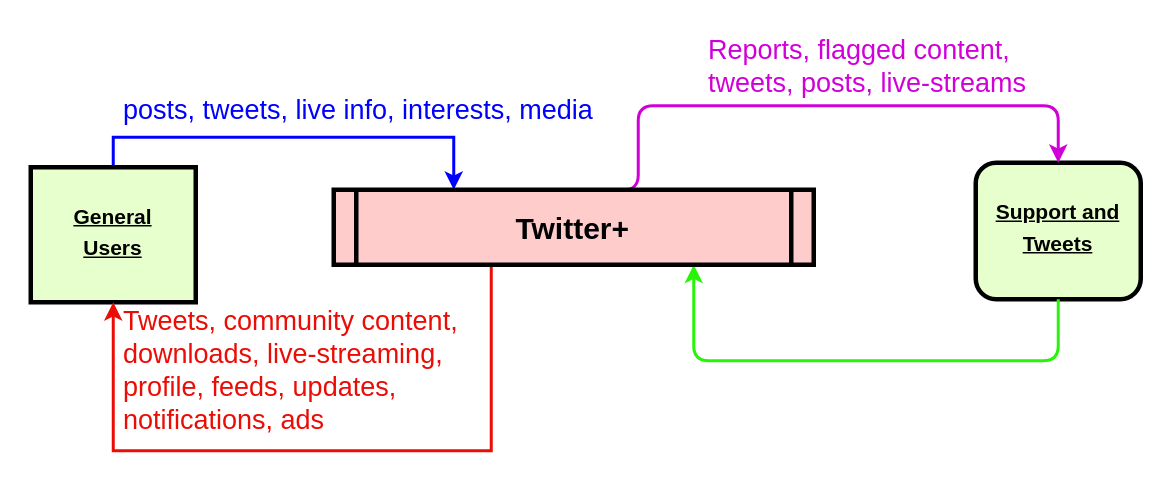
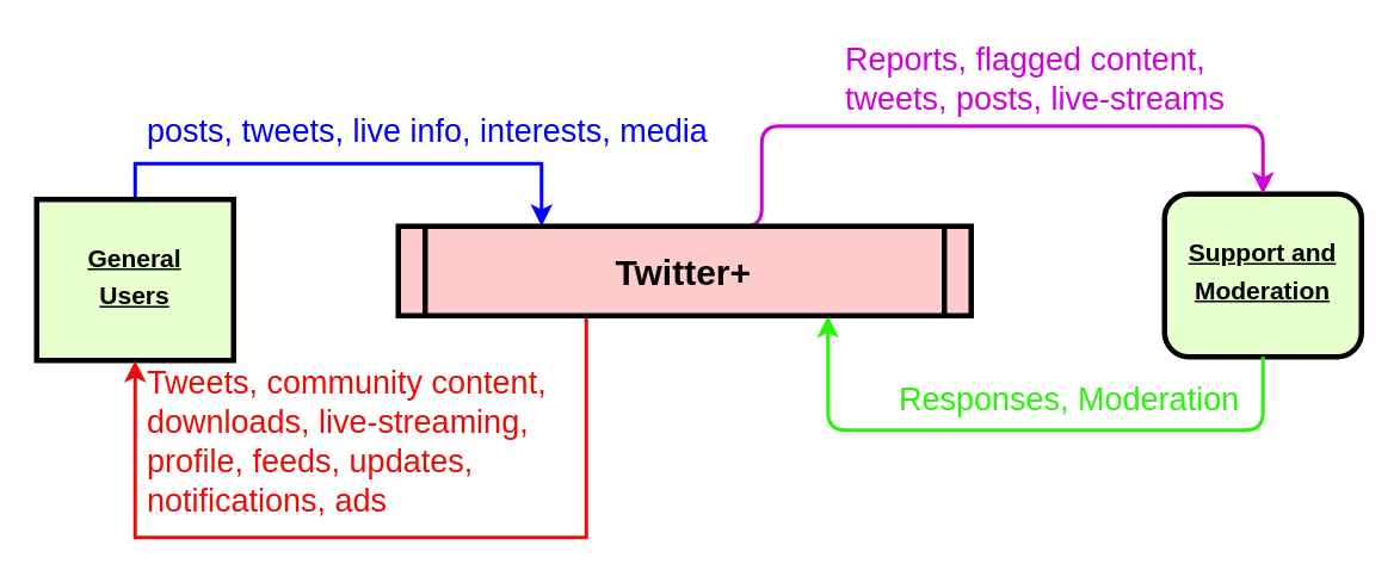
  <mxCell id="0" />
  <mxCell id="1" parent="0" />
  <mxCell id="2" style="edgeStyle=orthogonalEdgeStyle;rounded=0;orthogonalLoop=1;jettySize=auto;html=1;exitX=0.5;exitY=0;exitDx=0;exitDy=0;entryX=0.25;entryY=0;entryDx=0;entryDy=0;strokeWidth=2;strokeColor=#0000FF;" parent="1" source="3" target="13" edge="1"><mxGeometry relative="1" as="geometry" /></mxCell>
  <mxCell id="3" value="&lt;p style=&quot;margin: 4px 0px 0px; text-align: center; text-decoration: underline; font-size: 14px;&quot;&gt;&lt;span style=&quot;background-color: initial;&quot;&gt;&lt;font style=&quot;font-size: 14px;&quot;&gt;&lt;br&gt;&lt;/font&gt;&lt;/span&gt;&lt;/p&gt;&lt;p style=&quot;margin: 4px 0px 0px; text-align: center; text-decoration: underline; font-size: 14px;&quot;&gt;&lt;span style=&quot;background-color: initial;&quot;&gt;&lt;font style=&quot;font-size: 14px;&quot;&gt;General&lt;/font&gt;&lt;/span&gt;&lt;/p&gt;&lt;p style=&quot;margin: 4px 0px 0px; text-align: center; text-decoration: underline; font-size: 14px;&quot;&gt;&lt;span style=&quot;background-color: initial;&quot;&gt;&lt;font style=&quot;font-size: 14px;&quot;&gt;Users&lt;/font&gt;&lt;/span&gt;&lt;br&gt;&lt;/p&gt;" style="verticalAlign=middle;align=center;overflow=fill;fontSize=12;fontFamily=Helvetica;html=1;fontStyle=1;strokeWidth=3;fillColor=#E6FFCC;rounded=0;" parent="1" vertex="1"><mxGeometry x="20" y="111" width="110" height="90" as="geometry" /></mxCell>
- <mxCell id="4" value="&lt;p style=&quot;margin: 4px 0px 0px; text-align: center; text-decoration: underline; font-size: 14px;&quot;&gt;&lt;font style=&quot;font-size: 14px;&quot;&gt;&lt;br&gt;&lt;/font&gt;&lt;/p&gt;&lt;p style=&quot;margin: 4px 0px 0px; text-align: center; text-decoration: underline; font-size: 14px;&quot;&gt;&lt;font style=&quot;font-size: 14px;&quot;&gt;Support and&lt;/font&gt;&lt;/p&gt;&lt;p style=&quot;margin: 4px 0px 0px; text-align: center; text-decoration: underline; font-size: 14px;&quot;&gt;&lt;font style=&quot;font-size: 14px;&quot;&gt;Tweets&lt;/font&gt;&lt;/p&gt;" style="verticalAlign=middle;align=center;overflow=fill;fontSize=12;fontFamily=Helvetica;html=1;rounded=1;fontStyle=1;strokeWidth=3;fillColor=#E6FFCC" parent="1" vertex="1"><mxGeometry x="650" y="108" width="110" height="91" as="geometry" /></mxCell>
+ <mxCell id="4" value="&lt;p style=&quot;margin: 4px 0px 0px; text-align: center; text-decoration: underline; font-size: 14px;&quot;&gt;&lt;font style=&quot;font-size: 14px;&quot;&gt;&lt;br&gt;&lt;/font&gt;&lt;/p&gt;&lt;p style=&quot;margin: 4px 0px 0px; text-align: center; text-decoration: underline; font-size: 14px;&quot;&gt;&lt;font style=&quot;font-size: 14px;&quot;&gt;Support and&lt;/font&gt;&lt;/p&gt;&lt;p style=&quot;margin: 4px 0px 0px; text-align: center; text-decoration: underline; font-size: 14px;&quot;&gt;&lt;font style=&quot;font-size: 14px;&quot;&gt;Moderation&lt;/font&gt;&lt;/p&gt;" style="verticalAlign=middle;align=center;overflow=fill;fontSize=12;fontFamily=Helvetica;html=1;rounded=1;fontStyle=1;strokeWidth=3;fillColor=#E6FFCC" parent="1" vertex="1"><mxGeometry x="650" y="108" width="110" height="91" as="geometry" /></mxCell>
  <mxCell id="5" value="posts, tweets, live info, interests, media" style="text;spacingTop=-5;align=left;fontColor=#0000FF;fontSize=18;" parent="1" vertex="1"><mxGeometry x="80" y="60" width="240" height="30" as="geometry" /></mxCell>
  <mxCell id="6" value="Tweets, community content,&#10;downloads, live-streaming,&#10;profile, feeds, updates,&#10;notifications, ads" style="text;spacingTop=-5;align=left;fontColor=#EB0C05;fontSize=18;" parent="1" vertex="1"><mxGeometry x="80" y="201" width="240" height="84" as="geometry" /></mxCell>
  <mxCell id="7" value="" style="edgeStyle=elbowEdgeStyle;elbow=horizontal;strokeColor=#27F507;strokeWidth=2;entryX=0.75;entryY=1;entryDx=0;entryDy=0;" parent="1" source="4" target="13" edge="1"><mxGeometry width="100" height="100" relative="1" as="geometry"><mxPoint x="595" y="71" as="sourcePoint" /><mxPoint x="585" y="143.5" as="targetPoint" /><Array as="points"><mxPoint x="580" y="240" /><mxPoint x="595" y="100" /></Array></mxGeometry></mxCell>
  <mxCell id="8" value="" style="edgeStyle=segmentEdgeStyle;strokeColor=#D100D9;strokeWidth=2;exitX=0.555;exitY=0.003;exitDx=0;exitDy=0;exitPerimeter=0;entryX=0.5;entryY=0;entryDx=0;entryDy=0;" parent="1" source="13" target="4" edge="1"><mxGeometry width="100" height="100" relative="1" as="geometry"><mxPoint x="424.78" y="114.36" as="sourcePoint" /><mxPoint x="567" y="-20" as="targetPoint" /><Array as="points"><mxPoint x="425" y="70" /><mxPoint x="705" y="70" /></Array></mxGeometry></mxCell>
  <mxCell id="9" value="Reports, flagged content,&#10;tweets, posts, live-streams" style="text;spacingTop=-5;align=left;fontColor=#D100D9;fontSize=18;" parent="1" vertex="1"><mxGeometry x="470" y="20" width="191" height="46" as="geometry" /></mxCell>
+ <mxCell id="10" value="Responses, Moderation" style="text;spacingTop=-5;align=left;fontColor=#27F507;fontSize=18;" parent="1" vertex="1"><mxGeometry x="500" y="210" width="190" height="28" as="geometry" /></mxCell>
  <mxCell id="11" style="edgeStyle=orthogonalEdgeStyle;rounded=0;orthogonalLoop=1;jettySize=auto;html=1;exitX=0.5;exitY=1;exitDx=0;exitDy=0;" parent="1" source="6" target="6" edge="1"><mxGeometry relative="1" as="geometry" /></mxCell>
  <mxCell id="12" style="edgeStyle=orthogonalEdgeStyle;rounded=0;orthogonalLoop=1;jettySize=auto;html=1;exitX=0.25;exitY=1;exitDx=0;exitDy=0;entryX=0.5;entryY=1;entryDx=0;entryDy=0;fontColor=#0000FF;strokeColor=#EB0C05;strokeWidth=2;" parent="1" source="13" target="3" edge="1"><mxGeometry relative="1" as="geometry"><Array as="points"><mxPoint x="327" y="300" /><mxPoint x="75" y="300" /></Array></mxGeometry></mxCell>
  <mxCell id="13" value="Twitter+" style="shape=process;whiteSpace=wrap;align=center;verticalAlign=middle;size=0.048;fontStyle=1;strokeWidth=3;fillColor=#FFCCCC;fontSize=20;" parent="1" vertex="1"><mxGeometry x="222" y="126" width="320" height="50" as="geometry" /></mxCell>
